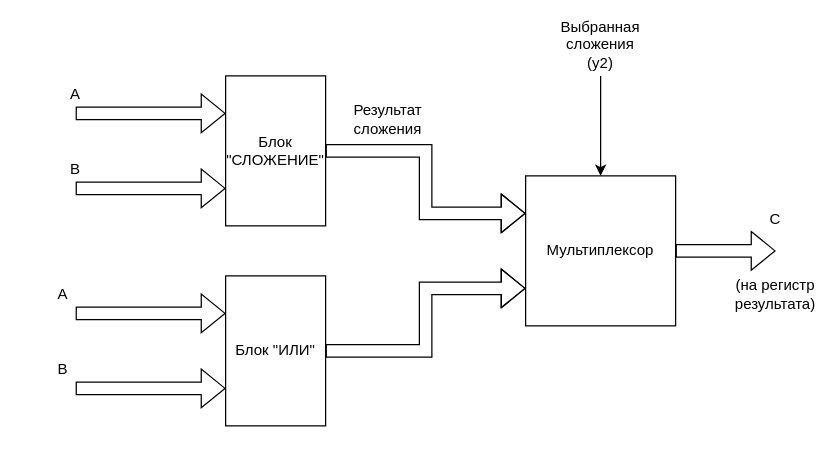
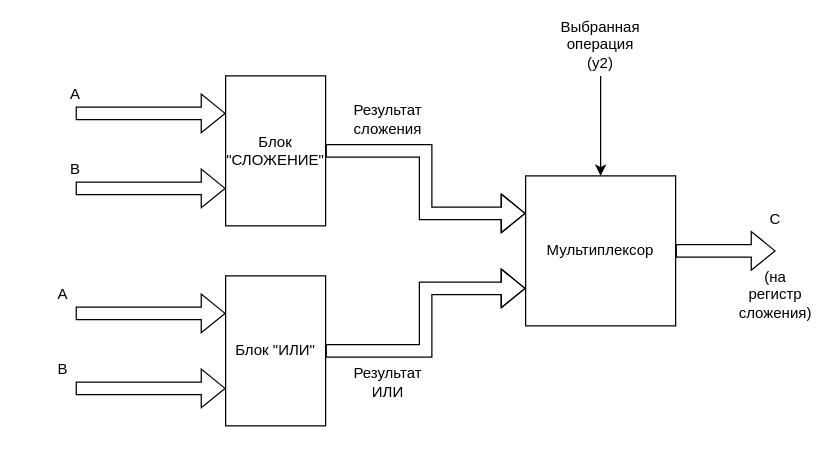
  <mxCell id="0" />
  <mxCell id="1" parent="0" />
  <mxCell id="2" value="Блок &quot;СЛОЖЕНИЕ&quot;" style="rounded=0;whiteSpace=wrap;html=1;" vertex="1" parent="1"><mxGeometry x="180" y="60" width="80" height="120" as="geometry" /></mxCell>
  <mxCell id="3" value="Блок &quot;ИЛИ&quot;" style="rounded=0;whiteSpace=wrap;html=1;" vertex="1" parent="1"><mxGeometry x="180" y="220" width="80" height="120" as="geometry" /></mxCell>
  <mxCell id="4" value="" style="shape=flexArrow;endArrow=classic;html=1;rounded=0;entryX=0;entryY=0.75;entryDx=0;entryDy=0;" edge="1" parent="1" target="2"><mxGeometry width="50" height="50" relative="1" as="geometry"><mxPoint x="60" y="150" as="sourcePoint" /><mxPoint x="110" y="100" as="targetPoint" /></mxGeometry></mxCell>
  <mxCell id="5" value="" style="shape=flexArrow;endArrow=classic;html=1;rounded=0;entryX=0;entryY=0.75;entryDx=0;entryDy=0;" edge="1" parent="1" target="3"><mxGeometry width="50" height="50" relative="1" as="geometry"><mxPoint x="60" y="310" as="sourcePoint" /><mxPoint x="170" y="190" as="targetPoint" /></mxGeometry></mxCell>
  <mxCell id="6" value="" style="shape=flexArrow;endArrow=classic;html=1;rounded=0;entryX=0;entryY=0.25;entryDx=0;entryDy=0;" edge="1" parent="1" target="2"><mxGeometry width="50" height="50" relative="1" as="geometry"><mxPoint x="60" y="90" as="sourcePoint" /><mxPoint x="170" y="190" as="targetPoint" /></mxGeometry></mxCell>
  <mxCell id="7" value="" style="shape=flexArrow;endArrow=classic;html=1;rounded=0;entryX=0;entryY=0.25;entryDx=0;entryDy=0;" edge="1" parent="1" target="3"><mxGeometry width="50" height="50" relative="1" as="geometry"><mxPoint x="60" y="250" as="sourcePoint" /><mxPoint x="170" y="190" as="targetPoint" /></mxGeometry></mxCell>
  <mxCell id="8" value="Мультиплексор" style="rounded=0;whiteSpace=wrap;html=1;" vertex="1" parent="1"><mxGeometry x="420" y="140" width="120" height="120" as="geometry" /></mxCell>
  <mxCell id="9" value="" style="shape=flexArrow;endArrow=classic;html=1;rounded=0;exitX=1;exitY=0.5;exitDx=0;exitDy=0;entryX=0;entryY=0.25;entryDx=0;entryDy=0;" edge="1" parent="1" source="2" target="8"><mxGeometry width="50" height="50" relative="1" as="geometry"><mxPoint x="300" y="280" as="sourcePoint" /><mxPoint x="350" y="230" as="targetPoint" /><Array as="points"><mxPoint x="340" y="120" /><mxPoint x="340" y="170" /></Array></mxGeometry></mxCell>
  <mxCell id="10" value="" style="shape=flexArrow;endArrow=classic;html=1;rounded=0;exitX=1;exitY=0.5;exitDx=0;exitDy=0;entryX=0;entryY=0.75;entryDx=0;entryDy=0;" edge="1" parent="1" source="3" target="8"><mxGeometry width="50" height="50" relative="1" as="geometry"><mxPoint x="300" y="280" as="sourcePoint" /><mxPoint x="350" y="230" as="targetPoint" /><Array as="points"><mxPoint x="340" y="280" /><mxPoint x="340" y="230" /></Array></mxGeometry></mxCell>
  <mxCell id="11" value="A" style="text;html=1;strokeColor=none;fillColor=none;align=center;verticalAlign=middle;whiteSpace=wrap;rounded=0;" vertex="1" parent="1"><mxGeometry x="30" y="60" width="60" height="30" as="geometry" /></mxCell>
  <mxCell id="12" value="A" style="text;html=1;strokeColor=none;fillColor=none;align=center;verticalAlign=middle;whiteSpace=wrap;rounded=0;" vertex="1" parent="1"><mxGeometry x="20" y="220" width="60" height="30" as="geometry" /></mxCell>
  <mxCell id="13" value="B" style="text;html=1;strokeColor=none;fillColor=none;align=center;verticalAlign=middle;whiteSpace=wrap;rounded=0;" vertex="1" parent="1"><mxGeometry x="30" y="120" width="60" height="30" as="geometry" /></mxCell>
  <mxCell id="14" value="B" style="text;html=1;strokeColor=none;fillColor=none;align=center;verticalAlign=middle;whiteSpace=wrap;rounded=0;" vertex="1" parent="1"><mxGeometry x="20" y="280" width="60" height="30" as="geometry" /></mxCell>
  <mxCell id="15" value="Результат сложения" style="text;html=1;strokeColor=none;fillColor=none;align=center;verticalAlign=middle;whiteSpace=wrap;rounded=0;" vertex="1" parent="1"><mxGeometry x="280" y="80" width="60" height="30" as="geometry" /></mxCell>
+ <mxCell id="16" value="Результат ИЛИ" style="text;html=1;strokeColor=none;fillColor=none;align=center;verticalAlign=middle;whiteSpace=wrap;rounded=0;" vertex="1" parent="1"><mxGeometry x="280" y="290" width="60" height="30" as="geometry" /></mxCell>
  <mxCell id="17" value="" style="shape=flexArrow;endArrow=classic;html=1;rounded=0;exitX=1;exitY=0.5;exitDx=0;exitDy=0;" edge="1" parent="1" source="8"><mxGeometry width="50" height="50" relative="1" as="geometry"><mxPoint x="640" y="210" as="sourcePoint" /><mxPoint x="620" y="200" as="targetPoint" /></mxGeometry></mxCell>
  <mxCell id="18" value="C" style="text;html=1;strokeColor=none;fillColor=none;align=center;verticalAlign=middle;whiteSpace=wrap;rounded=0;" vertex="1" parent="1"><mxGeometry x="590" y="160" width="60" height="30" as="geometry" /></mxCell>
  <mxCell id="19" value="" style="endArrow=classic;html=1;rounded=0;entryX=0.5;entryY=0;entryDx=0;entryDy=0;" edge="1" parent="1" target="8"><mxGeometry width="50" height="50" relative="1" as="geometry"><mxPoint x="480" y="60" as="sourcePoint" /><mxPoint x="480" y="30" as="targetPoint" /></mxGeometry></mxCell>
- <mxCell id="20" value="Выбранная сложения (y2)" style="text;html=1;strokeColor=none;fillColor=none;align=center;verticalAlign=middle;whiteSpace=wrap;rounded=0;" vertex="1" parent="1"><mxGeometry x="450" y="20" width="60" height="30" as="geometry" /></mxCell>
- <mxCell id="21" value="(на регистр результата)" style="text;html=1;strokeColor=none;fillColor=none;align=center;verticalAlign=middle;whiteSpace=wrap;rounded=0;" vertex="1" parent="1"><mxGeometry x="590" y="220" width="60" height="30" as="geometry" /></mxCell>
+ <mxCell id="20" value="Выбранная операция (y2)" style="text;html=1;strokeColor=none;fillColor=none;align=center;verticalAlign=middle;whiteSpace=wrap;rounded=0;" vertex="1" parent="1"><mxGeometry x="450" y="20" width="60" height="30" as="geometry" /></mxCell>
+ <mxCell id="21" value="(на регистр сложения)" style="text;html=1;strokeColor=none;fillColor=none;align=center;verticalAlign=middle;whiteSpace=wrap;rounded=0;" vertex="1" parent="1"><mxGeometry x="590" y="220" width="60" height="30" as="geometry" /></mxCell>
